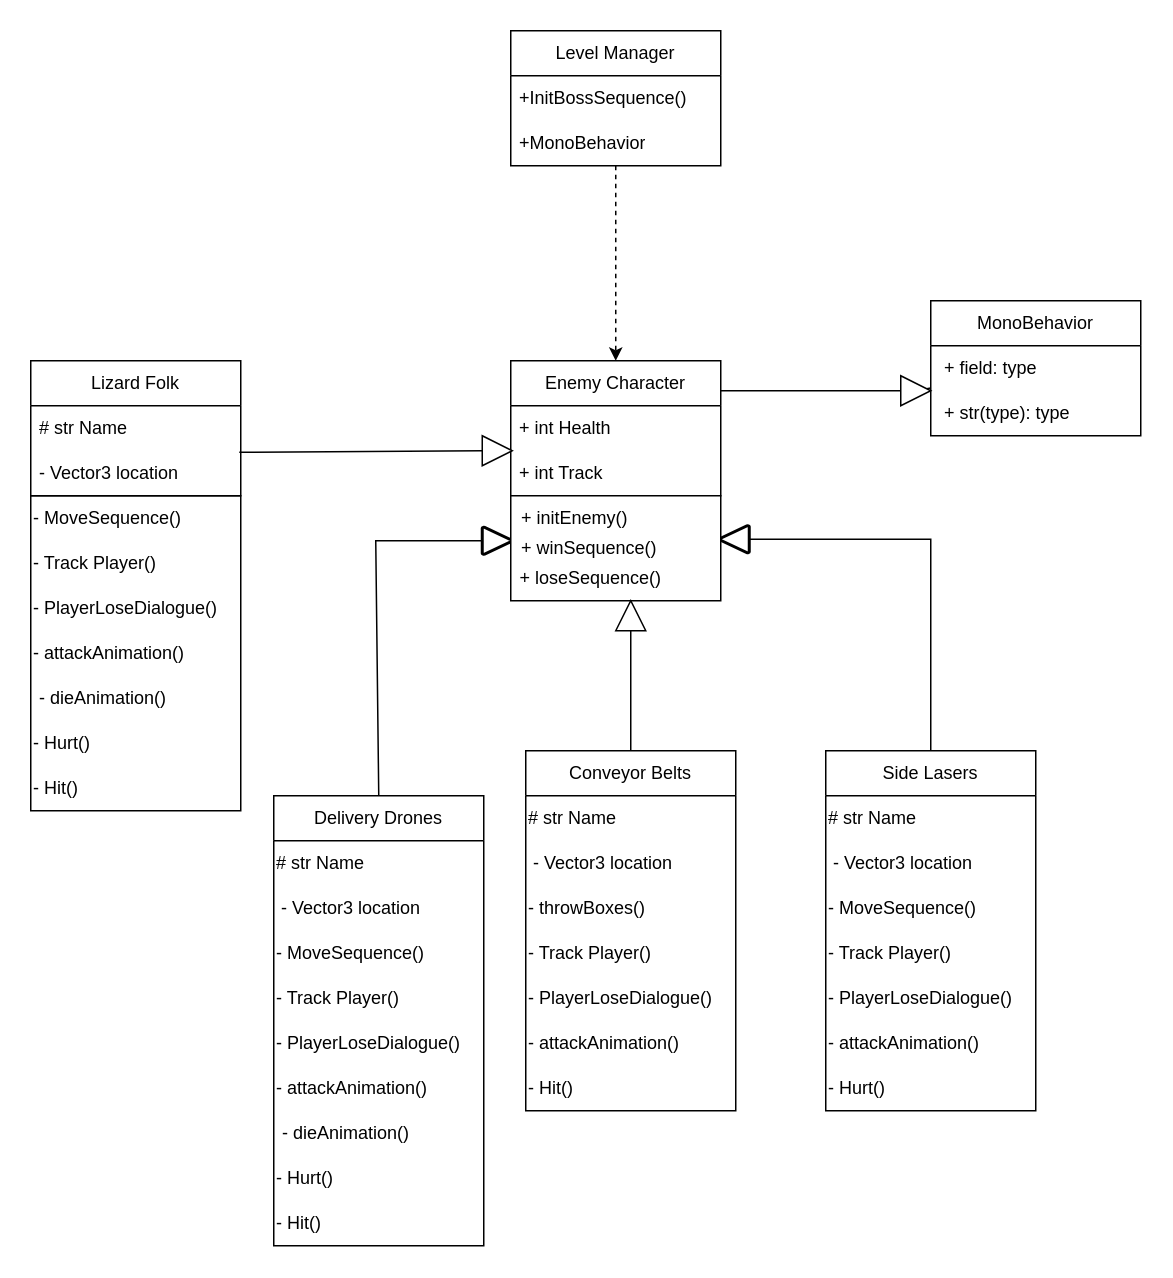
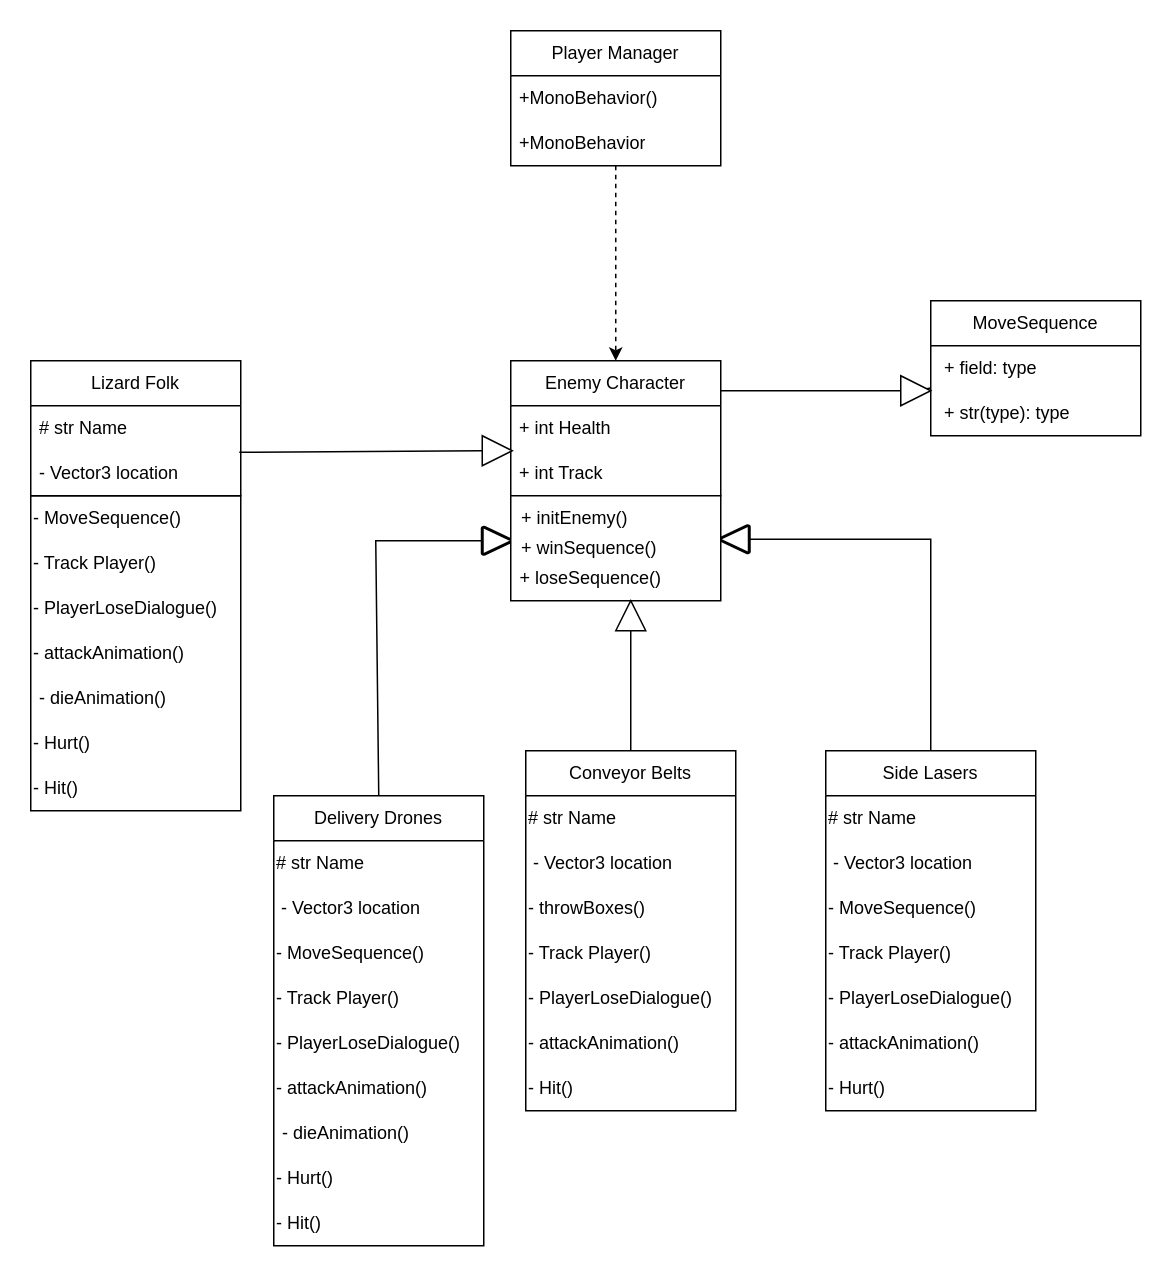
  <mxCell id="0" />
  <mxCell id="1" parent="0" />
  <mxCell id="2" value="" style="rounded=0;whiteSpace=wrap;html=1;" vertex="1" parent="1"><mxGeometry x="20" y="330" width="140" height="210" as="geometry" /></mxCell>
  <mxCell id="3" value="" style="edgeStyle=orthogonalEdgeStyle;rounded=0;orthogonalLoop=1;jettySize=auto;html=1;entryX=0.5;entryY=0;entryDx=0;entryDy=0;dashed=1;" parent="1" source="4" target="7" edge="1"><mxGeometry relative="1" as="geometry"><mxPoint x="410" y="200" as="targetPoint" /><Array as="points" /></mxGeometry></mxCell>
- <mxCell id="4" value="Level Manager" style="swimlane;fontStyle=0;childLayout=stackLayout;horizontal=1;startSize=30;horizontalStack=0;resizeParent=1;resizeParentMax=0;resizeLast=0;collapsible=1;marginBottom=0;whiteSpace=wrap;html=1;" parent="1" vertex="1"><mxGeometry x="340" y="20" width="140" height="90" as="geometry" /></mxCell>
- <mxCell id="5" value="+InitBossSequence()" style="text;strokeColor=none;fillColor=none;align=left;verticalAlign=middle;spacingLeft=4;spacingRight=4;overflow=hidden;points=[[0,0.5],[1,0.5]];portConstraint=eastwest;rotatable=0;whiteSpace=wrap;html=1;" parent="4" vertex="1"><mxGeometry y="30" width="140" height="30" as="geometry" /></mxCell>
+ <mxCell id="4" value="Player Manager" style="swimlane;fontStyle=0;childLayout=stackLayout;horizontal=1;startSize=30;horizontalStack=0;resizeParent=1;resizeParentMax=0;resizeLast=0;collapsible=1;marginBottom=0;whiteSpace=wrap;html=1;" parent="1" vertex="1"><mxGeometry x="340" y="20" width="140" height="90" as="geometry" /></mxCell>
+ <mxCell id="5" value="+MonoBehavior()" style="text;strokeColor=none;fillColor=none;align=left;verticalAlign=middle;spacingLeft=4;spacingRight=4;overflow=hidden;points=[[0,0.5],[1,0.5]];portConstraint=eastwest;rotatable=0;whiteSpace=wrap;html=1;" parent="4" vertex="1"><mxGeometry y="30" width="140" height="30" as="geometry" /></mxCell>
  <mxCell id="6" value="+MonoBehavior" style="text;strokeColor=none;fillColor=none;align=left;verticalAlign=middle;spacingLeft=4;spacingRight=4;overflow=hidden;points=[[0,0.5],[1,0.5]];portConstraint=eastwest;rotatable=0;whiteSpace=wrap;html=1;" parent="4" vertex="1"><mxGeometry y="60" width="140" height="30" as="geometry" /></mxCell>
  <mxCell id="7" value="Enemy Character" style="swimlane;fontStyle=0;childLayout=stackLayout;horizontal=1;startSize=30;horizontalStack=0;resizeParent=1;resizeParentMax=0;resizeLast=0;collapsible=1;marginBottom=0;whiteSpace=wrap;html=1;" parent="1" vertex="1"><mxGeometry x="340" y="240" width="140" height="90" as="geometry" /></mxCell>
  <mxCell id="8" value="+ int Health" style="text;strokeColor=none;fillColor=none;align=left;verticalAlign=middle;spacingLeft=4;spacingRight=4;overflow=hidden;points=[[0,0.5],[1,0.5]];portConstraint=eastwest;rotatable=0;whiteSpace=wrap;html=1;" vertex="1" parent="7"><mxGeometry y="30" width="140" height="30" as="geometry" /></mxCell>
  <mxCell id="9" value="+ int Track" style="text;strokeColor=none;fillColor=none;align=left;verticalAlign=middle;spacingLeft=4;spacingRight=4;overflow=hidden;points=[[0,0.5],[1,0.5]];portConstraint=eastwest;rotatable=0;whiteSpace=wrap;html=1;" parent="7" vertex="1"><mxGeometry y="60" width="140" height="30" as="geometry" /></mxCell>
  <mxCell id="10" value="Delivery Drones" style="swimlane;fontStyle=0;childLayout=stackLayout;horizontal=1;startSize=30;horizontalStack=0;resizeParent=1;resizeParentMax=0;resizeLast=0;collapsible=1;marginBottom=0;whiteSpace=wrap;html=1;" parent="1" vertex="1"><mxGeometry x="182" y="530" width="140" height="300" as="geometry" /></mxCell>
  <mxCell id="11" value="# str Name" style="text;html=1;align=left;verticalAlign=middle;whiteSpace=wrap;rounded=0;" parent="10" vertex="1"><mxGeometry y="30" width="140" height="30" as="geometry" /></mxCell>
  <mxCell id="12" value="&amp;nbsp;- Vector3 location" style="text;html=1;align=left;verticalAlign=middle;whiteSpace=wrap;rounded=0;" parent="10" vertex="1"><mxGeometry y="60" width="140" height="30" as="geometry" /></mxCell>
  <mxCell id="13" value="- MoveSequence()" style="text;html=1;align=left;verticalAlign=middle;whiteSpace=wrap;rounded=0;" parent="10" vertex="1"><mxGeometry y="90" width="140" height="30" as="geometry" /></mxCell>
  <mxCell id="14" value="- Track Player()" style="text;html=1;align=left;verticalAlign=middle;whiteSpace=wrap;rounded=0;" parent="10" vertex="1"><mxGeometry y="120" width="140" height="30" as="geometry" /></mxCell>
  <mxCell id="15" value="- PlayerLoseDialogue()" style="text;html=1;align=left;verticalAlign=middle;whiteSpace=wrap;rounded=0;" parent="10" vertex="1"><mxGeometry y="150" width="140" height="30" as="geometry" /></mxCell>
  <mxCell id="16" value="- attackAnimation()" style="text;html=1;align=left;verticalAlign=middle;whiteSpace=wrap;rounded=0;" parent="10" vertex="1"><mxGeometry y="180" width="140" height="30" as="geometry" /></mxCell>
  <mxCell id="17" value="- dieAnimation()" style="text;strokeColor=none;fillColor=none;align=left;verticalAlign=middle;spacingLeft=4;spacingRight=4;overflow=hidden;points=[[0,0.5],[1,0.5]];portConstraint=eastwest;rotatable=0;whiteSpace=wrap;html=1;" parent="10" vertex="1"><mxGeometry y="210" width="140" height="30" as="geometry" /></mxCell>
  <mxCell id="18" value="- Hurt()" style="text;html=1;align=left;verticalAlign=middle;whiteSpace=wrap;rounded=0;" parent="10" vertex="1"><mxGeometry y="240" width="140" height="30" as="geometry" /></mxCell>
  <mxCell id="19" value="- Hit()" style="text;html=1;align=left;verticalAlign=middle;whiteSpace=wrap;rounded=0;" parent="10" vertex="1"><mxGeometry y="270" width="140" height="30" as="geometry" /></mxCell>
  <mxCell id="20" value="" style="group" parent="1" vertex="1" connectable="0"><mxGeometry x="200" y="351" width="141" height="18" as="geometry" /></mxCell>
  <mxCell id="21" value="" style="strokeWidth=2;html=1;shape=mxgraph.flowchart.merge_or_storage;whiteSpace=wrap;rotation=-90;" parent="20" vertex="1"><mxGeometry x="122" y="-1" width="18" height="20" as="geometry" /></mxCell>
  <mxCell id="22" value="" style="endArrow=none;html=1;rounded=0;entryX=0.5;entryY=0;entryDx=0;entryDy=0;exitX=0.5;exitY=0;exitDx=0;exitDy=0;exitPerimeter=0;" parent="20" source="21" target="10" edge="1"><mxGeometry width="50" height="50" relative="1" as="geometry"><mxPoint x="80" y="-1" as="sourcePoint" /><mxPoint x="40" y="59" as="targetPoint" /><Array as="points"><mxPoint x="50" y="9" /></Array></mxGeometry></mxCell>
  <mxCell id="23" value="" style="strokeWidth=2;html=1;shape=mxgraph.flowchart.merge_or_storage;whiteSpace=wrap;rotation=90;" parent="1" vertex="1"><mxGeometry x="480" y="349" width="18" height="20" as="geometry" /></mxCell>
  <mxCell id="24" value="" style="endArrow=none;html=1;rounded=0;entryX=0.5;entryY=0;entryDx=0;entryDy=0;exitX=0.5;exitY=0;exitDx=0;exitDy=0;exitPerimeter=0;" parent="1" source="23" edge="1"><mxGeometry width="50" height="50" relative="1" as="geometry"><mxPoint x="640" y="330" as="sourcePoint" /><mxPoint x="620" y="500" as="targetPoint" /><Array as="points"><mxPoint x="620" y="359" /></Array></mxGeometry></mxCell>
  <mxCell id="25" value="" style="rounded=0;whiteSpace=wrap;html=1;" parent="1" vertex="1"><mxGeometry x="340" y="330" width="140" height="70" as="geometry" /></mxCell>
  <mxCell id="26" value="&amp;nbsp;+ initEnemy()" style="text;html=1;align=left;verticalAlign=middle;whiteSpace=wrap;rounded=0;" parent="1" vertex="1"><mxGeometry x="342" y="330" width="139" height="30" as="geometry" /></mxCell>
  <mxCell id="27" value="&amp;nbsp;+ winSequence()" style="text;html=1;align=left;verticalAlign=middle;whiteSpace=wrap;rounded=0;" parent="1" vertex="1"><mxGeometry x="342" y="350" width="139" height="30" as="geometry" /></mxCell>
  <mxCell id="28" value="&amp;nbsp;+ loseSequence()" style="text;html=1;align=left;verticalAlign=middle;whiteSpace=wrap;rounded=0;" parent="1" vertex="1"><mxGeometry x="341" y="370" width="140" height="30" as="geometry" /></mxCell>
  <mxCell id="29" value="" style="endArrow=none;html=1;rounded=0;" parent="1" source="34" target="30" edge="1"><mxGeometry width="50" height="50" relative="1" as="geometry"><mxPoint x="480" y="260" as="sourcePoint" /><mxPoint x="600" y="260" as="targetPoint" /></mxGeometry></mxCell>
- <mxCell id="30" value="MonoBehavior" style="swimlane;fontStyle=0;childLayout=stackLayout;horizontal=1;startSize=30;horizontalStack=0;resizeParent=1;resizeParentMax=0;resizeLast=0;collapsible=1;marginBottom=0;whiteSpace=wrap;html=1;" parent="1" vertex="1"><mxGeometry x="620" y="200" width="140" height="90" as="geometry" /></mxCell>
+ <mxCell id="30" value="MoveSequence" style="swimlane;fontStyle=0;childLayout=stackLayout;horizontal=1;startSize=30;horizontalStack=0;resizeParent=1;resizeParentMax=0;resizeLast=0;collapsible=1;marginBottom=0;whiteSpace=wrap;html=1;" parent="1" vertex="1"><mxGeometry x="620" y="200" width="140" height="90" as="geometry" /></mxCell>
  <mxCell id="31" value="&amp;nbsp;+ field: type" style="text;strokeColor=none;fillColor=none;align=left;verticalAlign=middle;spacingLeft=4;spacingRight=4;overflow=hidden;points=[[0,0.5],[1,0.5]];portConstraint=eastwest;rotatable=0;whiteSpace=wrap;html=1;" parent="30" vertex="1"><mxGeometry y="30" width="140" height="30" as="geometry" /></mxCell>
  <mxCell id="32" value="&amp;nbsp;+ str(type): type" style="text;strokeColor=none;fillColor=none;align=left;verticalAlign=middle;spacingLeft=4;spacingRight=4;overflow=hidden;points=[[0,0.5],[1,0.5]];portConstraint=eastwest;rotatable=0;whiteSpace=wrap;html=1;" parent="30" vertex="1"><mxGeometry y="60" width="140" height="30" as="geometry" /></mxCell>
  <mxCell id="33" value="" style="endArrow=none;html=1;rounded=0;" parent="1" target="34" edge="1"><mxGeometry width="50" height="50" relative="1" as="geometry"><mxPoint x="480" y="260" as="sourcePoint" /><mxPoint x="620" y="260" as="targetPoint" /></mxGeometry></mxCell>
  <mxCell id="34" value="" style="triangle;whiteSpace=wrap;html=1;" parent="1" vertex="1"><mxGeometry x="600" y="250" width="20" height="20" as="geometry" /></mxCell>
  <mxCell id="35" value="" style="endArrow=none;html=1;rounded=0;exitX=0.5;exitY=0;exitDx=0;exitDy=0;" parent="1" target="36" edge="1"><mxGeometry width="50" height="50" relative="1" as="geometry"><mxPoint x="420" y="500" as="sourcePoint" /><mxPoint x="530" y="460" as="targetPoint" /></mxGeometry></mxCell>
  <mxCell id="36" value="" style="triangle;whiteSpace=wrap;html=1;rotation=-90;" parent="1" vertex="1"><mxGeometry x="410" y="400" width="20" height="20" as="geometry" /></mxCell>
  <mxCell id="37" value="Conveyor Belts" style="swimlane;fontStyle=0;childLayout=stackLayout;horizontal=1;startSize=30;horizontalStack=0;resizeParent=1;resizeParentMax=0;resizeLast=0;collapsible=1;marginBottom=0;whiteSpace=wrap;html=1;" vertex="1" parent="1"><mxGeometry x="350" y="500" width="140" height="240" as="geometry" /></mxCell>
  <mxCell id="38" value="# str Name" style="text;html=1;align=left;verticalAlign=middle;whiteSpace=wrap;rounded=0;" vertex="1" parent="37"><mxGeometry y="30" width="140" height="30" as="geometry" /></mxCell>
  <mxCell id="39" value="&amp;nbsp;- Vector3 location" style="text;html=1;align=left;verticalAlign=middle;whiteSpace=wrap;rounded=0;" vertex="1" parent="37"><mxGeometry y="60" width="140" height="30" as="geometry" /></mxCell>
  <mxCell id="40" value="- throwBoxes()" style="text;html=1;align=left;verticalAlign=middle;whiteSpace=wrap;rounded=0;" vertex="1" parent="37"><mxGeometry y="90" width="140" height="30" as="geometry" /></mxCell>
  <mxCell id="41" value="- Track Player()" style="text;html=1;align=left;verticalAlign=middle;whiteSpace=wrap;rounded=0;" vertex="1" parent="37"><mxGeometry y="120" width="140" height="30" as="geometry" /></mxCell>
  <mxCell id="42" value="- PlayerLoseDialogue()" style="text;html=1;align=left;verticalAlign=middle;whiteSpace=wrap;rounded=0;" vertex="1" parent="37"><mxGeometry y="150" width="140" height="30" as="geometry" /></mxCell>
  <mxCell id="43" value="- attackAnimation()" style="text;html=1;align=left;verticalAlign=middle;whiteSpace=wrap;rounded=0;" vertex="1" parent="37"><mxGeometry y="180" width="140" height="30" as="geometry" /></mxCell>
  <mxCell id="44" value="- Hit()" style="text;html=1;align=left;verticalAlign=middle;whiteSpace=wrap;rounded=0;" vertex="1" parent="37"><mxGeometry y="210" width="140" height="30" as="geometry" /></mxCell>
  <mxCell id="45" value="Side Lasers" style="swimlane;fontStyle=0;childLayout=stackLayout;horizontal=1;startSize=30;horizontalStack=0;resizeParent=1;resizeParentMax=0;resizeLast=0;collapsible=1;marginBottom=0;whiteSpace=wrap;html=1;" vertex="1" parent="1"><mxGeometry x="550" y="500" width="140" height="240" as="geometry" /></mxCell>
  <mxCell id="46" value="# str Name" style="text;html=1;align=left;verticalAlign=middle;whiteSpace=wrap;rounded=0;" vertex="1" parent="45"><mxGeometry y="30" width="140" height="30" as="geometry" /></mxCell>
  <mxCell id="47" value="&amp;nbsp;- Vector3 location" style="text;html=1;align=left;verticalAlign=middle;whiteSpace=wrap;rounded=0;" vertex="1" parent="45"><mxGeometry y="60" width="140" height="30" as="geometry" /></mxCell>
  <mxCell id="48" value="- MoveSequence()" style="text;html=1;align=left;verticalAlign=middle;whiteSpace=wrap;rounded=0;" vertex="1" parent="45"><mxGeometry y="90" width="140" height="30" as="geometry" /></mxCell>
  <mxCell id="49" value="- Track Player()" style="text;html=1;align=left;verticalAlign=middle;whiteSpace=wrap;rounded=0;" vertex="1" parent="45"><mxGeometry y="120" width="140" height="30" as="geometry" /></mxCell>
  <mxCell id="50" value="- PlayerLoseDialogue()" style="text;html=1;align=left;verticalAlign=middle;whiteSpace=wrap;rounded=0;" vertex="1" parent="45"><mxGeometry y="150" width="140" height="30" as="geometry" /></mxCell>
  <mxCell id="51" value="- attackAnimation()" style="text;html=1;align=left;verticalAlign=middle;whiteSpace=wrap;rounded=0;" vertex="1" parent="45"><mxGeometry y="180" width="140" height="30" as="geometry" /></mxCell>
  <mxCell id="52" value="- Hurt()" style="text;html=1;align=left;verticalAlign=middle;whiteSpace=wrap;rounded=0;" vertex="1" parent="45"><mxGeometry y="210" width="140" height="30" as="geometry" /></mxCell>
  <mxCell id="53" value="Lizard Folk" style="swimlane;fontStyle=0;childLayout=stackLayout;horizontal=1;startSize=30;horizontalStack=0;resizeParent=1;resizeParentMax=0;resizeLast=0;collapsible=1;marginBottom=0;whiteSpace=wrap;html=1;" vertex="1" parent="1"><mxGeometry x="20" y="240" width="140" height="90" as="geometry" /></mxCell>
  <mxCell id="54" value="# str Name" style="text;strokeColor=none;fillColor=none;align=left;verticalAlign=middle;spacingLeft=4;spacingRight=4;overflow=hidden;points=[[0,0.5],[1,0.5]];portConstraint=eastwest;rotatable=0;whiteSpace=wrap;html=1;" vertex="1" parent="53"><mxGeometry y="30" width="140" height="30" as="geometry" /></mxCell>
  <mxCell id="55" value="- Vector3 location" style="text;strokeColor=none;fillColor=none;align=left;verticalAlign=middle;spacingLeft=4;spacingRight=4;overflow=hidden;points=[[0,0.5],[1,0.5]];portConstraint=eastwest;rotatable=0;whiteSpace=wrap;html=1;" vertex="1" parent="53"><mxGeometry y="60" width="140" height="30" as="geometry" /></mxCell>
  <mxCell id="56" value="" style="endArrow=none;html=1;rounded=0;exitX=0.993;exitY=0.033;exitDx=0;exitDy=0;exitPerimeter=0;" edge="1" parent="1" target="57"><mxGeometry width="50" height="50" relative="1" as="geometry"><mxPoint x="159.02" y="300.99" as="sourcePoint" /><mxPoint x="550" y="480" as="targetPoint" /></mxGeometry></mxCell>
  <mxCell id="57" value="" style="triangle;whiteSpace=wrap;html=1;rotation=0;" vertex="1" parent="1"><mxGeometry x="321" y="290" width="20" height="20" as="geometry" /></mxCell>
  <mxCell id="58" value="- MoveSequence()" style="text;html=1;align=left;verticalAlign=middle;whiteSpace=wrap;rounded=0;" vertex="1" parent="1"><mxGeometry x="20" y="330" width="140" height="30" as="geometry" /></mxCell>
  <mxCell id="59" value="- Track Player()" style="text;html=1;align=left;verticalAlign=middle;whiteSpace=wrap;rounded=0;" vertex="1" parent="1"><mxGeometry x="20" y="360" width="140" height="30" as="geometry" /></mxCell>
  <mxCell id="60" value="- PlayerLoseDialogue()" style="text;html=1;align=left;verticalAlign=middle;whiteSpace=wrap;rounded=0;" vertex="1" parent="1"><mxGeometry x="20" y="390" width="140" height="30" as="geometry" /></mxCell>
  <mxCell id="61" value="- attackAnimation()" style="text;html=1;align=left;verticalAlign=middle;whiteSpace=wrap;rounded=0;" vertex="1" parent="1"><mxGeometry x="20" y="420" width="140" height="30" as="geometry" /></mxCell>
  <mxCell id="62" value="- dieAnimation()" style="text;strokeColor=none;fillColor=none;align=left;verticalAlign=middle;spacingLeft=4;spacingRight=4;overflow=hidden;points=[[0,0.5],[1,0.5]];portConstraint=eastwest;rotatable=0;whiteSpace=wrap;html=1;" vertex="1" parent="1"><mxGeometry x="20" y="450" width="140" height="30" as="geometry" /></mxCell>
  <mxCell id="63" value="- Hurt()" style="text;html=1;align=left;verticalAlign=middle;whiteSpace=wrap;rounded=0;" vertex="1" parent="1"><mxGeometry x="20" y="480" width="140" height="30" as="geometry" /></mxCell>
  <mxCell id="64" value="- Hit()" style="text;html=1;align=left;verticalAlign=middle;whiteSpace=wrap;rounded=0;" vertex="1" parent="1"><mxGeometry x="20" y="510" width="140" height="30" as="geometry" /></mxCell>
